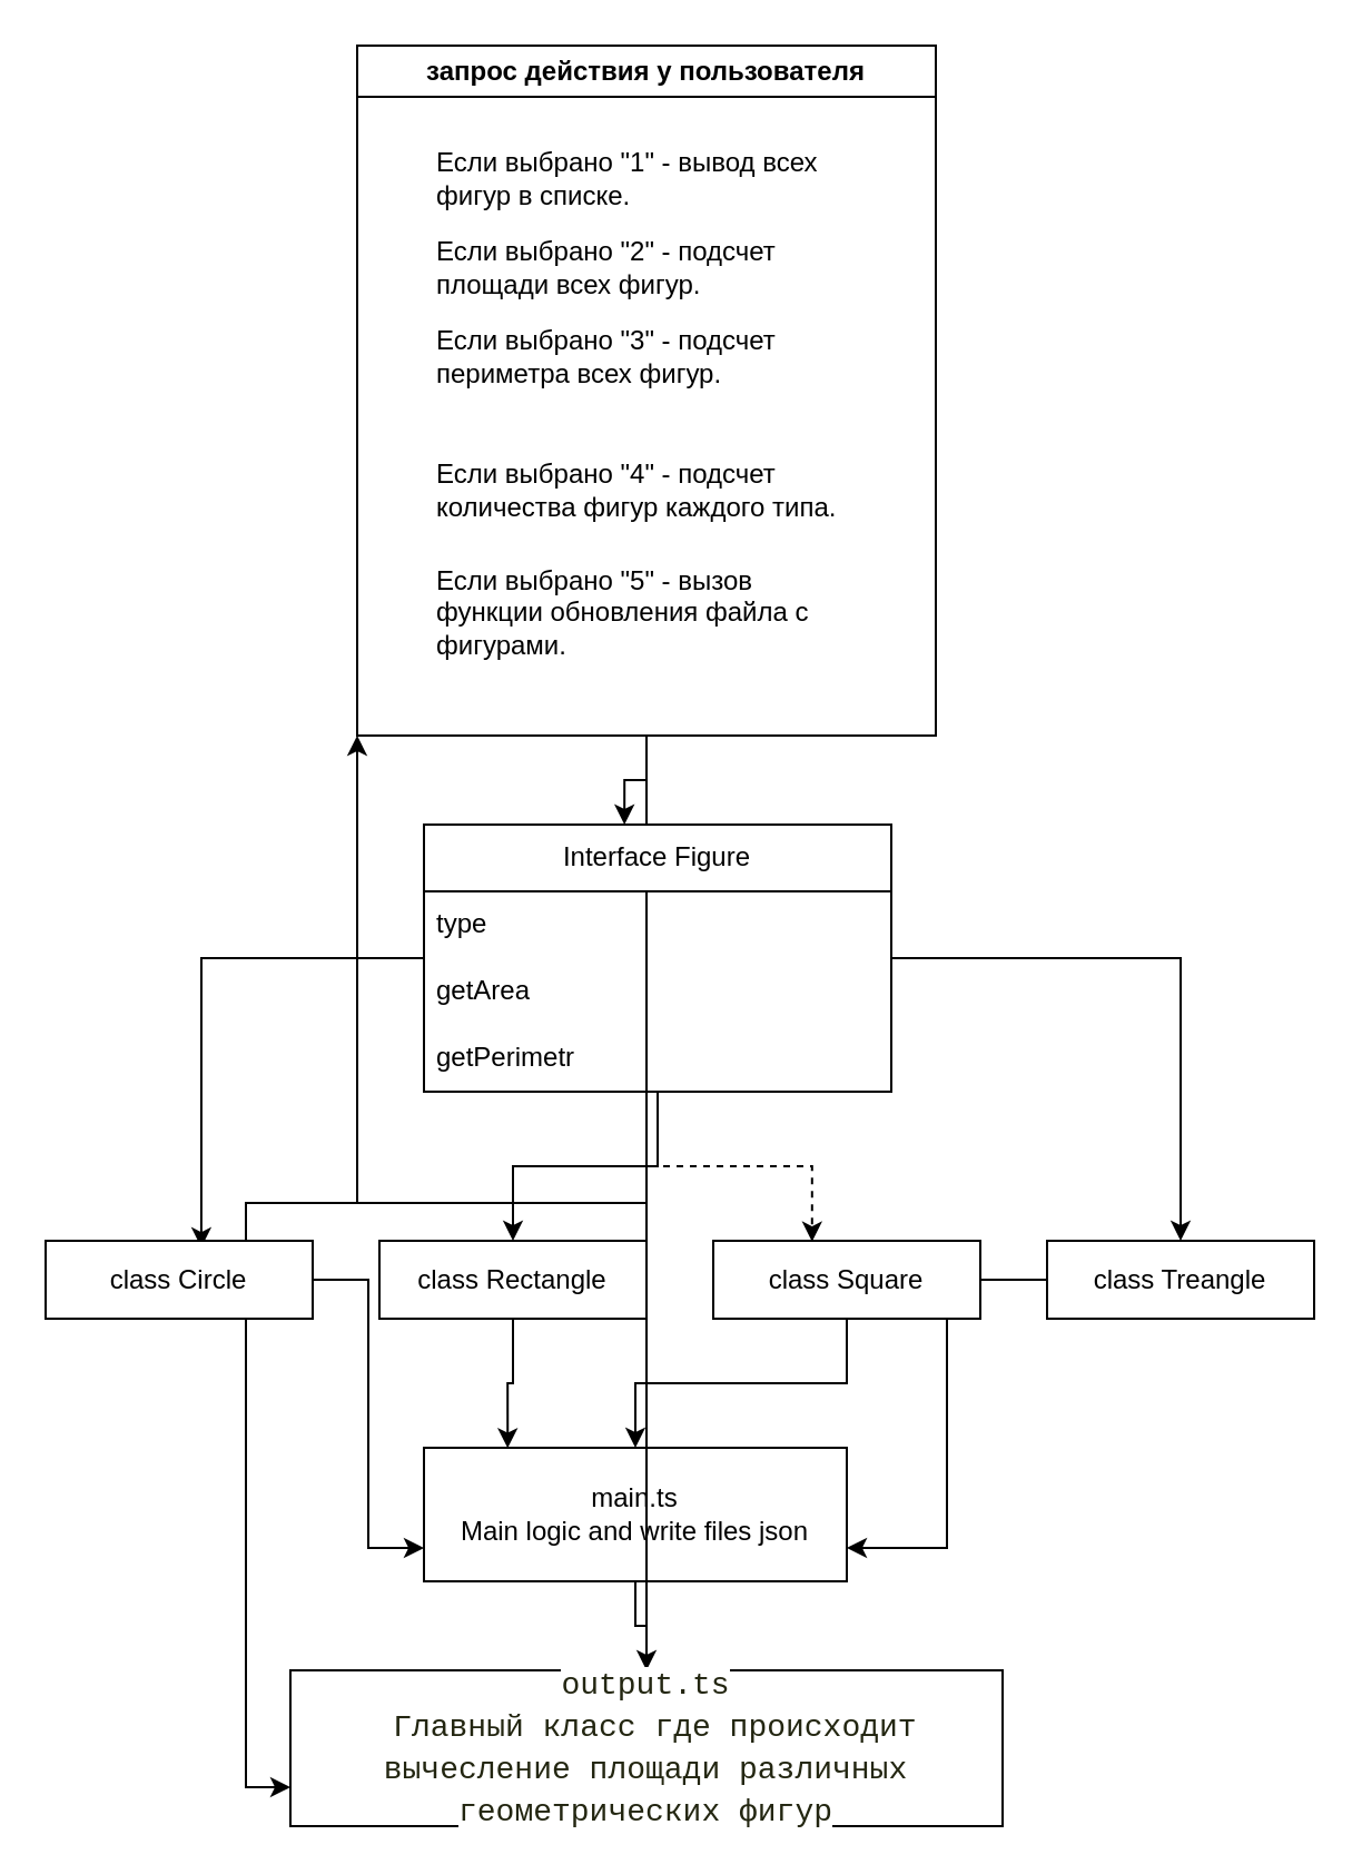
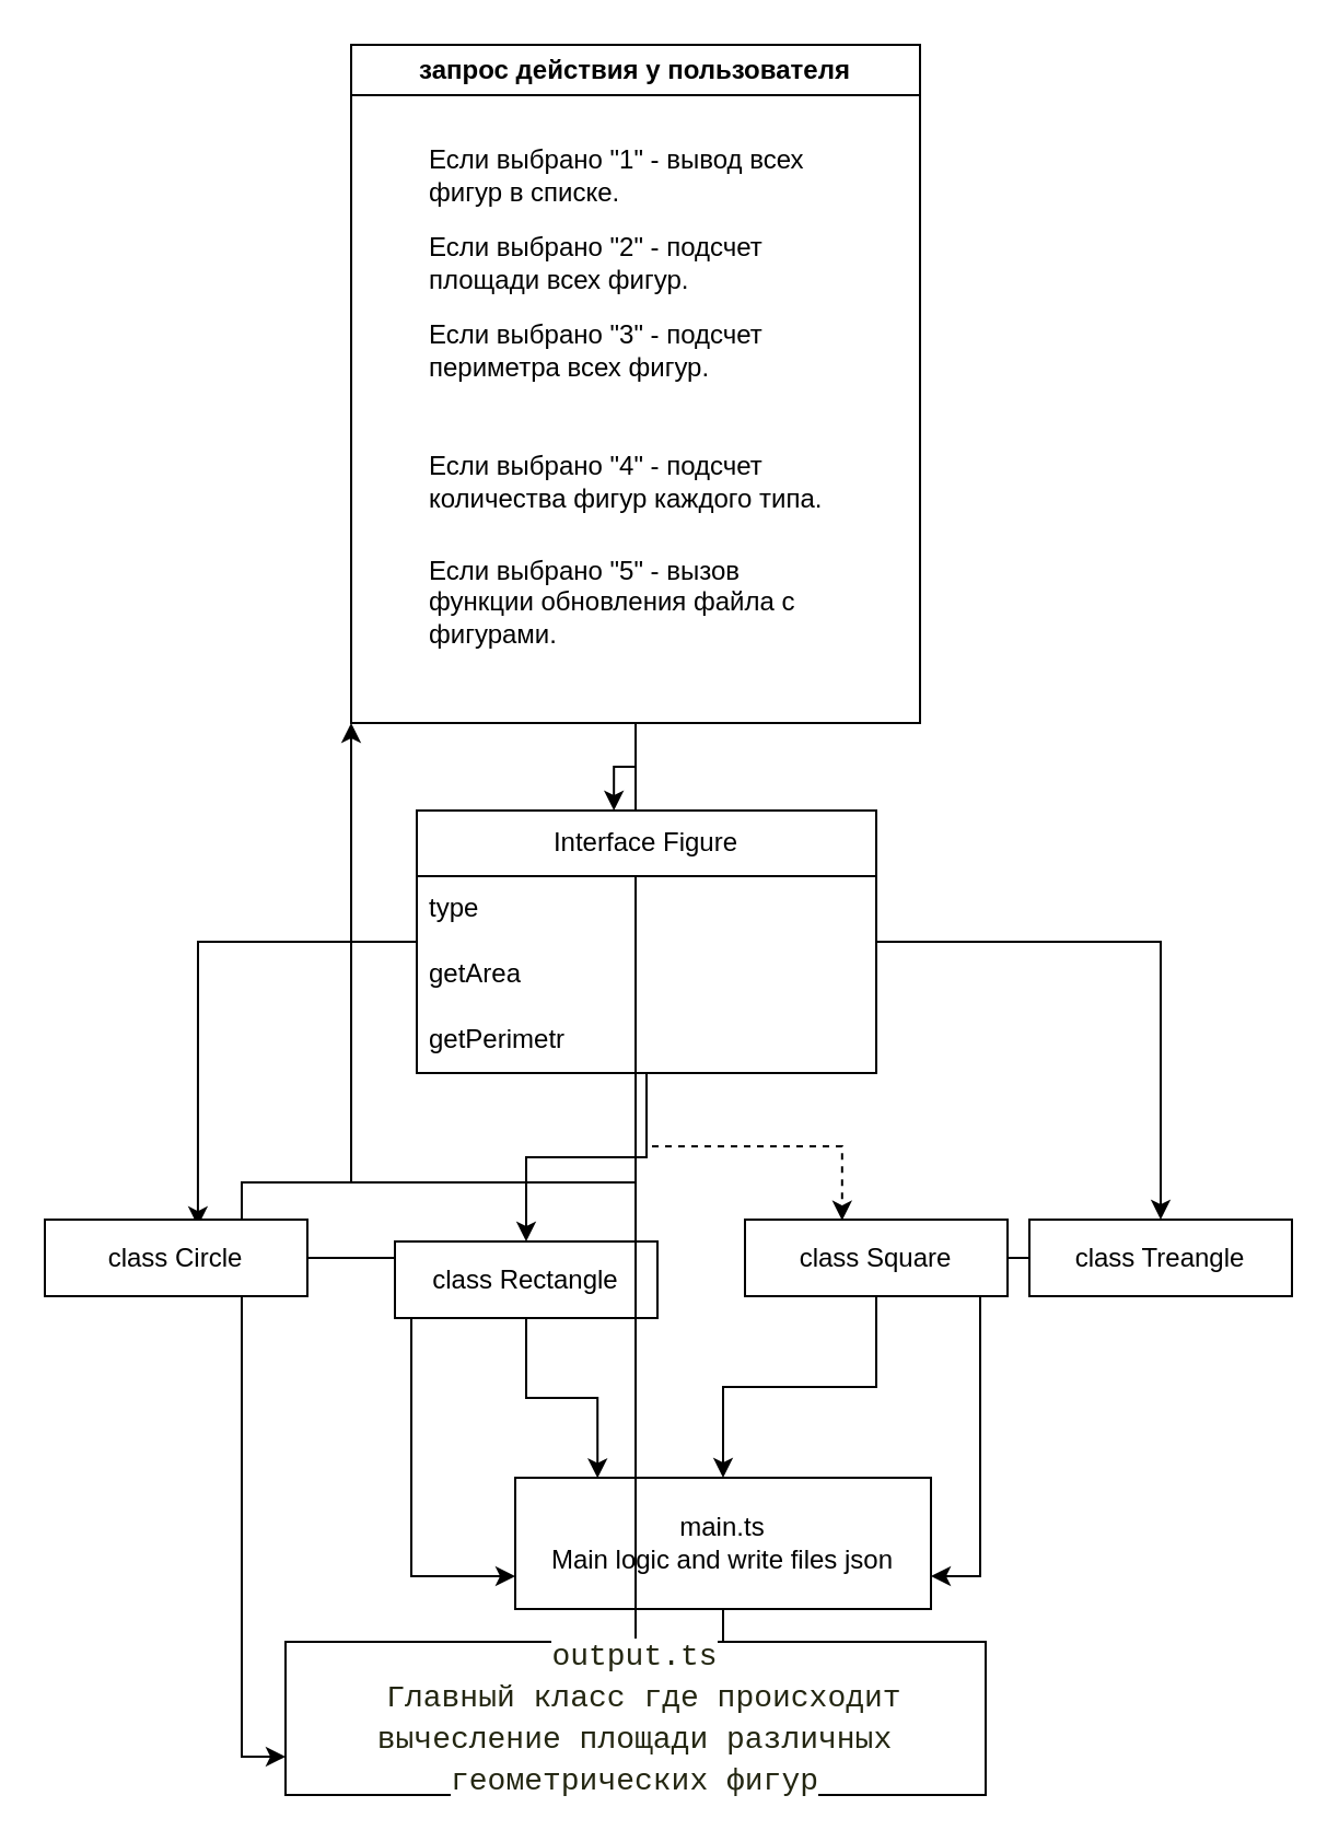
  <mxCell id="0" />
  <mxCell id="1" parent="0" />
  <mxCell id="2" style="edgeStyle=orthogonalEdgeStyle;rounded=0;orthogonalLoop=1;jettySize=auto;html=1;entryX=0.429;entryY=0;entryDx=0;entryDy=0;entryPerimeter=0;" edge="1" parent="1" source="4" target="14"><mxGeometry relative="1" as="geometry" /></mxCell>
  <mxCell id="3" style="edgeStyle=orthogonalEdgeStyle;rounded=0;orthogonalLoop=1;jettySize=auto;html=1;entryX=0;entryY=0.75;entryDx=0;entryDy=0;" edge="1" parent="1" source="4" target="29"><mxGeometry relative="1" as="geometry" /></mxCell>
  <mxCell id="4" value="запрос действия у пользователя" style="swimlane;whiteSpace=wrap;html=1;startSize=23;" vertex="1" parent="1"><mxGeometry x="160" y="20" width="260" height="310" as="geometry" /></mxCell>
  <mxCell id="5" value="Если выбрано &quot;1&quot; - вывод всех фигур в списке.&amp;nbsp;" style="text;strokeColor=none;fillColor=none;align=left;verticalAlign=middle;spacingLeft=4;spacingRight=4;overflow=hidden;points=[[0,0.5],[1,0.5]];portConstraint=eastwest;rotatable=0;whiteSpace=wrap;html=1;" vertex="1" parent="4"><mxGeometry x="30" y="40" width="200" height="40" as="geometry" /></mxCell>
  <mxCell id="6" value="Если выбрано &quot;5&quot; - вызов функции обновления файла с фигурами." style="text;strokeColor=none;fillColor=none;align=left;verticalAlign=middle;spacingLeft=4;spacingRight=4;overflow=hidden;points=[[0,0.5],[1,0.5]];portConstraint=eastwest;rotatable=0;whiteSpace=wrap;html=1;" vertex="1" parent="4"><mxGeometry x="30" y="230" width="200" height="50" as="geometry" /></mxCell>
  <mxCell id="7" value=" Если выбрано &quot;4&quot; - подсчет количества фигур каждого типа." style="text;strokeColor=none;fillColor=none;align=left;verticalAlign=middle;spacingLeft=4;spacingRight=4;overflow=hidden;points=[[0,0.5],[1,0.5]];portConstraint=eastwest;rotatable=0;whiteSpace=wrap;html=1;" vertex="1" parent="4"><mxGeometry x="30" y="180" width="200" height="40" as="geometry" /></mxCell>
  <mxCell id="8" value="Если выбрано &quot;3&quot; - подсчет периметра всех фигур." style="text;strokeColor=none;fillColor=none;align=left;verticalAlign=middle;spacingLeft=4;spacingRight=4;overflow=hidden;points=[[0,0.5],[1,0.5]];portConstraint=eastwest;rotatable=0;whiteSpace=wrap;html=1;" vertex="1" parent="4"><mxGeometry x="30" y="120" width="200" height="40" as="geometry" /></mxCell>
  <mxCell id="9" value="Если выбрано &quot;2&quot; - подсчет площади всех фигур. " style="text;strokeColor=none;fillColor=none;align=left;verticalAlign=middle;spacingLeft=4;spacingRight=4;overflow=hidden;points=[[0,0.5],[1,0.5]];portConstraint=eastwest;rotatable=0;whiteSpace=wrap;html=1;" vertex="1" parent="4"><mxGeometry x="30" y="80" width="200" height="40" as="geometry" /></mxCell>
  <mxCell id="10" style="edgeStyle=orthogonalEdgeStyle;rounded=0;orthogonalLoop=1;jettySize=auto;html=1;entryX=0.583;entryY=0.086;entryDx=0;entryDy=0;entryPerimeter=0;" edge="1" parent="1" source="14" target="19"><mxGeometry relative="1" as="geometry"><Array as="points"><mxPoint x="90" y="430" /></Array></mxGeometry></mxCell>
  <mxCell id="11" style="edgeStyle=orthogonalEdgeStyle;rounded=0;orthogonalLoop=1;jettySize=auto;html=1;entryX=0.5;entryY=0;entryDx=0;entryDy=0;" edge="1" parent="1" source="14" target="25"><mxGeometry relative="1" as="geometry" /></mxCell>
  <mxCell id="12" style="edgeStyle=orthogonalEdgeStyle;rounded=0;orthogonalLoop=1;jettySize=auto;html=1;entryX=0.37;entryY=0.011;entryDx=0;entryDy=0;entryPerimeter=0;dashed=1;" edge="1" parent="1" source="14" target="23"><mxGeometry relative="1" as="geometry" /></mxCell>
  <mxCell id="13" style="edgeStyle=orthogonalEdgeStyle;rounded=0;orthogonalLoop=1;jettySize=auto;html=1;" edge="1" parent="1" source="14" target="21"><mxGeometry relative="1" as="geometry" /></mxCell>
  <mxCell id="14" value="Interface Figure" style="swimlane;fontStyle=0;childLayout=stackLayout;horizontal=1;startSize=30;horizontalStack=0;resizeParent=1;resizeParentMax=0;resizeLast=0;collapsible=1;marginBottom=0;whiteSpace=wrap;html=1;" vertex="1" parent="1"><mxGeometry x="190" y="370" width="210" height="120" as="geometry" /></mxCell>
  <mxCell id="15" value="type" style="text;strokeColor=none;fillColor=none;align=left;verticalAlign=middle;spacingLeft=4;spacingRight=4;overflow=hidden;points=[[0,0.5],[1,0.5]];portConstraint=eastwest;rotatable=0;whiteSpace=wrap;html=1;" vertex="1" parent="14"><mxGeometry y="30" width="210" height="30" as="geometry" /></mxCell>
  <mxCell id="16" value="getArea" style="text;strokeColor=none;fillColor=none;align=left;verticalAlign=middle;spacingLeft=4;spacingRight=4;overflow=hidden;points=[[0,0.5],[1,0.5]];portConstraint=eastwest;rotatable=0;whiteSpace=wrap;html=1;" vertex="1" parent="14"><mxGeometry y="60" width="210" height="30" as="geometry" /></mxCell>
  <mxCell id="17" value="getPerimetr" style="text;strokeColor=none;fillColor=none;align=left;verticalAlign=middle;spacingLeft=4;spacingRight=4;overflow=hidden;points=[[0,0.5],[1,0.5]];portConstraint=eastwest;rotatable=0;whiteSpace=wrap;html=1;" vertex="1" parent="14"><mxGeometry y="90" width="210" height="30" as="geometry" /></mxCell>
  <mxCell id="18" style="edgeStyle=orthogonalEdgeStyle;rounded=0;orthogonalLoop=1;jettySize=auto;html=1;entryX=0;entryY=0.75;entryDx=0;entryDy=0;" edge="1" parent="1" source="19" target="27"><mxGeometry relative="1" as="geometry" /></mxCell>
  <mxCell id="19" value="class Circle" style="rounded=0;whiteSpace=wrap;html=1;" vertex="1" parent="1"><mxGeometry x="20" y="557" width="120" height="35" as="geometry" /></mxCell>
  <mxCell id="20" style="edgeStyle=orthogonalEdgeStyle;rounded=0;orthogonalLoop=1;jettySize=auto;html=1;entryX=1;entryY=0.75;entryDx=0;entryDy=0;" edge="1" parent="1" source="21" target="27"><mxGeometry relative="1" as="geometry" /></mxCell>
  <mxCell id="21" value="class Treangle" style="rounded=0;whiteSpace=wrap;html=1;" vertex="1" parent="1"><mxGeometry x="470" y="557" width="120" height="35" as="geometry" /></mxCell>
  <mxCell id="22" style="edgeStyle=orthogonalEdgeStyle;rounded=0;orthogonalLoop=1;jettySize=auto;html=1;" edge="1" parent="1" source="23" target="27"><mxGeometry relative="1" as="geometry" /></mxCell>
- <mxCell id="23" value="class Square" style="rounded=0;whiteSpace=wrap;html=1;" vertex="1" parent="1"><mxGeometry x="320" y="557" width="120" height="35" as="geometry" /></mxCell>
+ <mxCell id="23" value="class Square" style="rounded=0;whiteSpace=wrap;html=1;" vertex="1" parent="1"><mxGeometry x="340" y="557" width="120" height="35" as="geometry" /></mxCell>
  <mxCell id="24" style="edgeStyle=orthogonalEdgeStyle;rounded=0;orthogonalLoop=1;jettySize=auto;html=1;entryX=0.198;entryY=0.003;entryDx=0;entryDy=0;entryPerimeter=0;" edge="1" parent="1" source="25" target="27"><mxGeometry relative="1" as="geometry" /></mxCell>
- <mxCell id="25" value="class Rectangle" style="rounded=0;whiteSpace=wrap;html=1;" vertex="1" parent="1"><mxGeometry x="170" y="557" width="120" height="35" as="geometry" /></mxCell>
+ <mxCell id="25" value="class Rectangle" style="rounded=0;whiteSpace=wrap;html=1;" vertex="1" parent="1"><mxGeometry x="180" y="567" width="120" height="35" as="geometry" /></mxCell>
  <mxCell id="26" style="edgeStyle=orthogonalEdgeStyle;rounded=0;orthogonalLoop=1;jettySize=auto;html=1;entryX=0.5;entryY=0;entryDx=0;entryDy=0;" edge="1" parent="1" source="27" target="29"><mxGeometry relative="1" as="geometry" /></mxCell>
- <mxCell id="27" value="main.ts&lt;br style=&quot;border-color: var(--border-color);&quot;&gt;Main logic and write files json" style="rounded=0;whiteSpace=wrap;html=1;" vertex="1" parent="1"><mxGeometry x="190" y="650" width="190" height="60" as="geometry" /></mxCell>
+ <mxCell id="27" value="main.ts&lt;br style=&quot;border-color: var(--border-color);&quot;&gt;Main logic and write files json" style="rounded=0;whiteSpace=wrap;html=1;" vertex="1" parent="1"><mxGeometry x="235" y="675" width="190" height="60" as="geometry" /></mxCell>
  <mxCell id="28" style="edgeStyle=orthogonalEdgeStyle;rounded=0;orthogonalLoop=1;jettySize=auto;html=1;entryX=0;entryY=1;entryDx=0;entryDy=0;" edge="1" parent="1" source="29" target="4"><mxGeometry relative="1" as="geometry" /></mxCell>
  <mxCell id="29" value="&lt;div style=&quot;font-family: Consolas, &amp;quot;Courier New&amp;quot;, monospace; font-size: 14px; line-height: 19px;&quot;&gt;&lt;span style=&quot;background-color: rgb(255, 255, 255);&quot;&gt;&lt;font color=&quot;#232611&quot;&gt;output.ts&lt;/font&gt;&lt;/span&gt;&lt;/div&gt;&lt;div style=&quot;font-family: Consolas, &amp;quot;Courier New&amp;quot;, monospace; font-size: 14px; line-height: 19px;&quot;&gt;&lt;span style=&quot;background-color: rgb(255, 255, 255);&quot;&gt;&lt;font color=&quot;#232611&quot;&gt;&amp;nbsp;Главный класс где происходит вычесление площади различных геометрических фигур&lt;/font&gt;&lt;/span&gt;&lt;/div&gt;" style="rounded=0;whiteSpace=wrap;html=1;" vertex="1" parent="1"><mxGeometry x="130" y="750" width="320" height="70" as="geometry" /></mxCell>
